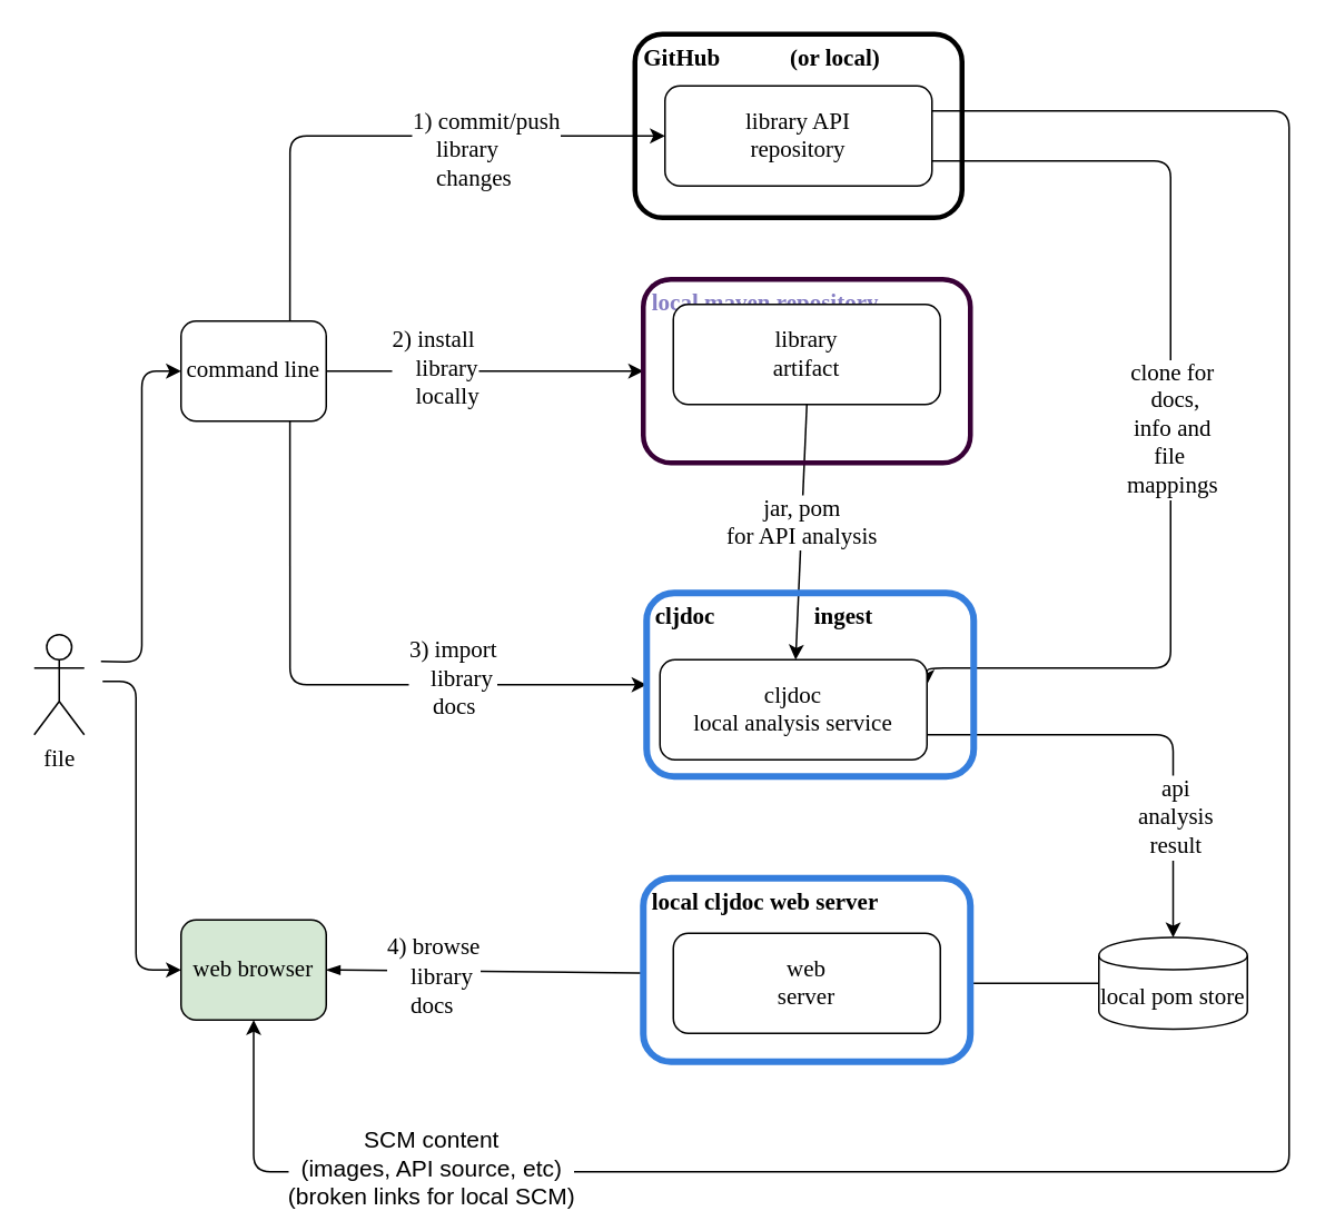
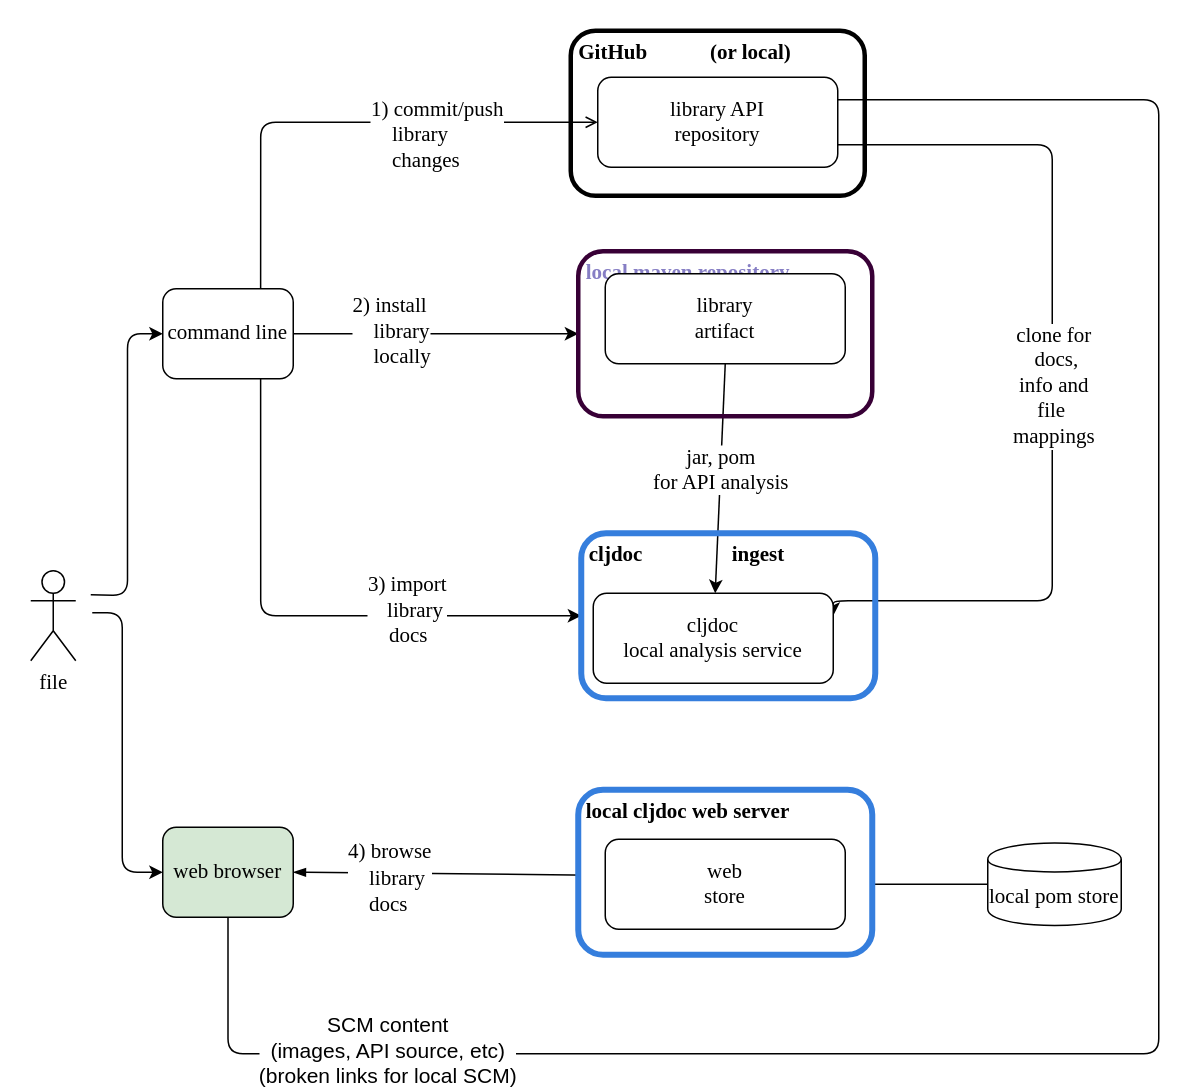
  <mxCell id="0" />
  <mxCell id="1" parent="0" />
  <mxCell id="2" value="file" style="shape=umlActor;verticalLabelPosition=bottom;labelBackgroundColor=#ffffff;verticalAlign=top;html=1;fontFamily=Verdana;fontSize=14;" parent="1" vertex="1"><mxGeometry x="20" y="380" width="30" height="60" as="geometry" /></mxCell>
  <mxCell id="3" value="" style="endArrow=classic;html=1;entryX=0;entryY=0.5;entryDx=0;entryDy=0;fontFamily=Verdana;fontSize=14;exitX=1;exitY=0.5;exitDx=0;exitDy=0;" parent="1" source="18" target="24" edge="1"><mxGeometry width="50" height="50" relative="1" as="geometry"><mxPoint x="260" y="252" as="sourcePoint" /><mxPoint x="86" y="565" as="targetPoint" /></mxGeometry></mxCell>
  <mxCell id="4" value="2) install&lt;br&gt;&amp;nbsp; &amp;nbsp; library&lt;br&gt;&amp;nbsp; &amp;nbsp; locally" style="text;html=1;resizable=0;points=[];align=left;verticalAlign=middle;labelBackgroundColor=#ffffff;fontFamily=Verdana;fontSize=14;" parent="3" vertex="1" connectable="0"><mxGeometry x="-0.267" y="-1" relative="1" as="geometry"><mxPoint x="-32.01" y="-2.26" as="offset" /></mxGeometry></mxCell>
  <mxCell id="5" value="" style="endArrow=classic;html=1;exitX=0.5;exitY=1;exitDx=0;exitDy=0;fontFamily=Verdana;fontSize=14;" parent="1" source="25" target="32" edge="1"><mxGeometry width="50" height="50" relative="1" as="geometry"><mxPoint x="-146.14" y="608" as="sourcePoint" /><mxPoint x="-96.14" y="558" as="targetPoint" /></mxGeometry></mxCell>
  <mxCell id="6" value="&lt;font face=&quot;Verdana&quot; style=&quot;font-size: 14px&quot;&gt;jar, pom&lt;br&gt;for API analysis&lt;/font&gt;" style="edgeLabel;html=1;align=center;verticalAlign=middle;resizable=0;points=[];" parent="5" vertex="1" connectable="0"><mxGeometry x="-0.07" relative="1" as="geometry"><mxPoint as="offset" /></mxGeometry></mxCell>
  <mxCell id="7" value="" style="endArrow=classic;html=1;fontFamily=Verdana;fontSize=14;entryX=-0.008;entryY=0.4;entryDx=0;entryDy=0;entryPerimeter=0;startArrow=blockThin;startFill=1;exitX=1;exitY=0.5;exitDx=0;exitDy=0;" parent="1" source="19" target="35" edge="1"><mxGeometry width="50" height="50" relative="1" as="geometry"><mxPoint x="76" y="547" as="sourcePoint" /><mxPoint x="76" y="635" as="targetPoint" /></mxGeometry></mxCell>
  <mxCell id="8" value="local pom store" style="shape=cylinder;whiteSpace=wrap;html=1;boundedLbl=1;backgroundOutline=1;fontFamily=Verdana;fontSize=14;" parent="1" vertex="1"><mxGeometry x="658" y="561.5" width="89" height="55" as="geometry" /></mxCell>
  <mxCell id="9" value="" style="endArrow=classic;html=1;fontFamily=Verdana;fontSize=14;exitX=0;exitY=0.5;exitDx=0;exitDy=0;entryX=1;entryY=0.5;entryDx=0;entryDy=0;" parent="1" source="8" target="35" edge="1"><mxGeometry width="50" height="50" relative="1" as="geometry"><mxPoint x="-63.14" y="819" as="sourcePoint" /><mxPoint x="-13.14" y="769" as="targetPoint" /></mxGeometry></mxCell>
- <mxCell id="10" value="" style="endArrow=classic;html=1;fontFamily=Verdana;fontSize=14;exitX=1;exitY=0.25;exitDx=0;exitDy=0;entryX=0.5;entryY=1;entryDx=0;entryDy=0;edgeStyle=orthogonalEdgeStyle;" parent="1" source="30" target="19" edge="1"><mxGeometry width="50" height="50" relative="1" as="geometry"><mxPoint x="26" y="875" as="sourcePoint" /><mxPoint x="76" y="565" as="targetPoint" /><Array as="points"><mxPoint x="772" y="66" /><mxPoint x="772" y="702" /><mxPoint x="152" y="702" /></Array></mxGeometry></mxCell>
+ <mxCell id="10" value="" style="endArrow=none;html=1;fontFamily=Verdana;fontSize=14;exitX=1;exitY=0.25;exitDx=0;exitDy=0;entryX=0.5;entryY=1;entryDx=0;entryDy=0;edgeStyle=orthogonalEdgeStyle;" parent="1" source="30" target="19" edge="1"><mxGeometry width="50" height="50" relative="1" as="geometry"><mxPoint x="26" y="875" as="sourcePoint" /><mxPoint x="76" y="565" as="targetPoint" /><Array as="points"><mxPoint x="772" y="66" /><mxPoint x="772" y="702" /><mxPoint x="152" y="702" /></Array></mxGeometry></mxCell>
  <mxCell id="11" value="&lt;font style=&quot;font-size: 14px&quot;&gt;SCM content&lt;br&gt;(images, API source, etc)&lt;br&gt;(broken links for local SCM)&lt;br&gt;&lt;/font&gt;" style="edgeLabel;html=1;align=center;verticalAlign=middle;resizable=0;points=[];" parent="10" vertex="1" connectable="0"><mxGeometry x="0.105" y="-1" relative="1" as="geometry"><mxPoint x="-502" y="-2" as="offset" /></mxGeometry></mxCell>
  <mxCell id="12" value="" style="endArrow=classic;html=1;exitX=1;exitY=0.75;exitDx=0;exitDy=0;entryX=1;entryY=0.25;entryDx=0;entryDy=0;edgeStyle=orthogonalEdgeStyle;" parent="1" source="30" target="32" edge="1"><mxGeometry width="50" height="50" relative="1" as="geometry"><mxPoint x="-156.14" y="868" as="sourcePoint" /><mxPoint x="433.86" y="575.5" as="targetPoint" /><Array as="points"><mxPoint x="701" y="96" /><mxPoint x="701" y="400" /></Array></mxGeometry></mxCell>
  <mxCell id="13" value="&lt;span style=&quot;font-family: &amp;quot;verdana&amp;quot; ; font-size: 14px ; text-align: left&quot;&gt;clone for&lt;br&gt;&amp;nbsp;&lt;/span&gt;&lt;span style=&quot;font-family: &amp;quot;verdana&amp;quot; ; font-size: 14px ; text-align: left&quot;&gt;docs, &lt;br&gt;info&amp;nbsp;&lt;/span&gt;&lt;span style=&quot;font-family: &amp;quot;verdana&amp;quot; ; font-size: 14px ; text-align: left&quot;&gt;and&lt;br&gt;file&amp;nbsp;&lt;br&gt;&lt;/span&gt;&lt;span style=&quot;font-family: &amp;quot;verdana&amp;quot; ; font-size: 14px ; text-align: left&quot;&gt;mappings&lt;/span&gt;" style="edgeLabel;html=1;align=center;verticalAlign=middle;resizable=0;points=[];" parent="12" vertex="1" connectable="0"><mxGeometry x="0.061" y="-1" relative="1" as="geometry"><mxPoint x="1" y="-17" as="offset" /></mxGeometry></mxCell>
- <mxCell id="14" style="orthogonalLoop=1;jettySize=auto;html=1;exitX=1;exitY=0.75;exitDx=0;exitDy=0;elbow=vertical;edgeStyle=orthogonalEdgeStyle;rounded=1;" parent="1" source="32" target="8" edge="1"><mxGeometry relative="1" as="geometry" /></mxCell>
- <mxCell id="15" value="&lt;span style=&quot;font-family: &amp;#34;verdana&amp;#34; ; font-size: 14px ; text-align: left&quot;&gt;api&lt;/span&gt;&lt;br style=&quot;font-family: &amp;#34;verdana&amp;#34; ; font-size: 14px ; text-align: left&quot;&gt;&lt;span style=&quot;font-family: &amp;#34;verdana&amp;#34; ; font-size: 14px ; text-align: left&quot;&gt;analysis&lt;/span&gt;&lt;br style=&quot;font-family: &amp;#34;verdana&amp;#34; ; font-size: 14px ; text-align: left&quot;&gt;&lt;span style=&quot;font-family: &amp;#34;verdana&amp;#34; ; font-size: 14px ; text-align: left&quot;&gt;result&lt;/span&gt;" style="edgeLabel;html=1;align=center;verticalAlign=middle;resizable=0;points=[];" parent="14" vertex="1" connectable="0"><mxGeometry x="0.095" y="-1" relative="1" as="geometry"><mxPoint x="1" y="48.5" as="offset" /></mxGeometry></mxCell>
  <mxCell id="16" value="" style="endArrow=classic;html=1;entryX=0;entryY=0.5;entryDx=0;entryDy=0;exitX=0.75;exitY=1;exitDx=0;exitDy=0;edgeStyle=orthogonalEdgeStyle;" parent="1" source="18" target="31" edge="1"><mxGeometry width="50" height="50" relative="1" as="geometry"><mxPoint x="265" y="332" as="sourcePoint" /><mxPoint x="446" y="370" as="targetPoint" /></mxGeometry></mxCell>
  <mxCell id="17" value="&lt;font face=&quot;Verdana&quot;&gt;&lt;span style=&quot;font-size: 14px&quot;&gt;3) import &lt;/span&gt;&lt;br&gt;&lt;span style=&quot;font-size: 14px&quot;&gt;&amp;nbsp; &amp;nbsp;library&lt;/span&gt;&lt;br&gt;&lt;div style=&quot;text-align: left&quot;&gt;&lt;span style=&quot;font-size: 14px&quot;&gt;&amp;nbsp; &amp;nbsp; docs&lt;/span&gt;&lt;/div&gt;&lt;/font&gt;" style="edgeLabel;html=1;align=center;verticalAlign=middle;resizable=0;points=[];" parent="16" vertex="1" connectable="0"><mxGeometry x="-0.179" relative="1" as="geometry"><mxPoint x="97.7" y="2" as="offset" /></mxGeometry></mxCell>
  <mxCell id="18" value="command line" style="rounded=1;whiteSpace=wrap;html=1;fontFamily=Verdana;fontSize=14;" parent="1" vertex="1"><mxGeometry x="108" y="192" width="87" height="60" as="geometry" /></mxCell>
  <mxCell id="19" value="web browser" style="rounded=1;whiteSpace=wrap;html=1;fontFamily=Verdana;fontSize=14;fillColor=#d5e8d4;" parent="1" vertex="1"><mxGeometry x="108" y="551" width="87" height="60" as="geometry" /></mxCell>
  <mxCell id="20" value="" style="endArrow=classic;html=1;entryX=0;entryY=0.5;entryDx=0;entryDy=0;edgeStyle=orthogonalEdgeStyle;" parent="1" target="19" edge="1"><mxGeometry width="50" height="50" relative="1" as="geometry"><mxPoint x="61" y="408" as="sourcePoint" /><mxPoint x="140" y="475" as="targetPoint" /><Array as="points"><mxPoint x="81" y="408" /><mxPoint x="81" y="581" /></Array></mxGeometry></mxCell>
  <mxCell id="21" value="&lt;font style=&quot;font-size: 14px&quot;&gt;&lt;span style=&quot;font-family: &amp;#34;verdana&amp;#34;&quot;&gt;4) browse&lt;/span&gt;&lt;br&gt;&lt;span style=&quot;font-family: &amp;#34;verdana&amp;#34;&quot;&gt;&amp;nbsp; &amp;nbsp; library&lt;/span&gt;&lt;br&gt;&lt;span style=&quot;font-family: &amp;#34;verdana&amp;#34;&quot;&gt;&amp;nbsp; &amp;nbsp; docs&lt;/span&gt;&lt;/font&gt;" style="edgeLabel;html=1;align=left;verticalAlign=middle;resizable=0;points=[];" parent="20" vertex="1" connectable="0"><mxGeometry x="0.281" y="1" relative="1" as="geometry"><mxPoint x="148" y="55" as="offset" /></mxGeometry></mxCell>
  <mxCell id="22" value="" style="endArrow=classic;html=1;entryX=0;entryY=0.5;entryDx=0;entryDy=0;edgeStyle=orthogonalEdgeStyle;" parent="1" target="18" edge="1"><mxGeometry width="50" height="50" relative="1" as="geometry"><mxPoint x="60" y="396" as="sourcePoint" /><mxPoint x="128" y="264" as="targetPoint" /></mxGeometry></mxCell>
  <mxCell id="23" value="" style="group" parent="1" vertex="1" connectable="0"><mxGeometry x="385" y="167" width="196" height="110" as="geometry" /></mxCell>
  <mxCell id="24" value="&lt;font color=&quot;#867ec4&quot;&gt;&lt;b&gt;&amp;nbsp;local maven repository&lt;/b&gt;&lt;/font&gt;" style="rounded=1;whiteSpace=wrap;html=1;align=left;horizontal=1;verticalAlign=top;fontFamily=Verdana;fontSize=14;fillColor=none;strokeWidth=3;strokeColor=#380036;" parent="23" vertex="1"><mxGeometry width="196" height="110" as="geometry" /></mxCell>
  <mxCell id="25" value="library&lt;br style=&quot;font-size: 14px&quot;&gt;artifact" style="rounded=1;whiteSpace=wrap;html=1;fontFamily=Verdana;fontSize=14;" parent="23" vertex="1"><mxGeometry x="18" y="15" width="160" height="60" as="geometry" /></mxCell>
- <mxCell id="26" value="" style="endArrow=classic;html=1;exitX=0.75;exitY=0;exitDx=0;exitDy=0;entryX=0;entryY=0.5;entryDx=0;entryDy=0;edgeStyle=orthogonalEdgeStyle;" parent="1" source="18" target="30" edge="1"><mxGeometry width="50" height="50" relative="1" as="geometry"><mxPoint x="396" y="492" as="sourcePoint" /><mxPoint x="446" y="442" as="targetPoint" /></mxGeometry></mxCell>
+ <mxCell id="26" value="" style="endArrow=open;html=1;exitX=0.75;exitY=0;exitDx=0;exitDy=0;entryX=0;entryY=0.5;entryDx=0;entryDy=0;edgeStyle=orthogonalEdgeStyle;" parent="1" source="18" target="30" edge="1"><mxGeometry width="50" height="50" relative="1" as="geometry"><mxPoint x="396" y="492" as="sourcePoint" /><mxPoint x="446" y="442" as="targetPoint" /></mxGeometry></mxCell>
  <mxCell id="27" value="&lt;span style=&quot;font-family: &amp;#34;verdana&amp;#34; ; font-size: 14px&quot;&gt;1) commit/push&lt;br&gt;&lt;div style=&quot;text-align: left&quot;&gt;&amp;nbsp; &amp;nbsp; library&lt;/div&gt;&lt;div style=&quot;text-align: left&quot;&gt;&amp;nbsp; &amp;nbsp; changes&lt;/div&gt;&lt;/span&gt;" style="edgeLabel;html=1;align=center;verticalAlign=middle;resizable=0;points=[];" parent="26" vertex="1" connectable="0"><mxGeometry x="0.028" relative="1" as="geometry"><mxPoint x="55.7" y="8.0" as="offset" /></mxGeometry></mxCell>
  <mxCell id="28" value="" style="group" parent="1" vertex="1" connectable="0"><mxGeometry x="380" y="20" width="196" height="110" as="geometry" /></mxCell>
  <mxCell id="29" value="&amp;nbsp;&lt;b&gt;GitHub&amp;nbsp; &amp;nbsp; &amp;nbsp; &amp;nbsp; &amp;nbsp; &amp;nbsp; (or local)&lt;/b&gt;" style="rounded=1;whiteSpace=wrap;html=1;align=left;horizontal=1;verticalAlign=top;fontFamily=Verdana;fontSize=14;fillColor=none;strokeWidth=3;" parent="28" vertex="1"><mxGeometry width="196" height="110" as="geometry" /></mxCell>
  <mxCell id="30" value="library API&lt;br&gt;repository" style="rounded=1;whiteSpace=wrap;html=1;fontFamily=Verdana;fontSize=14;" parent="28" vertex="1"><mxGeometry x="18" y="31" width="160" height="60" as="geometry" /></mxCell>
  <mxCell id="31" value="&lt;b&gt;&amp;nbsp;cljdoc&amp;nbsp; &amp;nbsp; &amp;nbsp; &amp;nbsp; &amp;nbsp; &amp;nbsp; &amp;nbsp; &amp;nbsp; &amp;nbsp;ingest&lt;/b&gt;" style="rounded=1;whiteSpace=wrap;html=1;align=left;horizontal=1;verticalAlign=top;fontFamily=Verdana;fontSize=14;strokeWidth=4;strokeColor=#357edd;fillColor=none;" parent="1" vertex="1"><mxGeometry x="387" y="355" width="196" height="110" as="geometry" /></mxCell>
  <mxCell id="32" value="cljdoc&lt;br style=&quot;font-size: 14px&quot;&gt;local analysis service" style="rounded=1;whiteSpace=wrap;html=1;fontFamily=Verdana;fontSize=14;" parent="1" vertex="1"><mxGeometry x="395" y="395" width="160" height="60" as="geometry" /></mxCell>
  <mxCell id="33" value="" style="group" parent="1" vertex="1" connectable="0"><mxGeometry x="385" y="526" width="196" height="110" as="geometry" /></mxCell>
  <mxCell id="34" value="&lt;b&gt;&amp;nbsp;local cljdoc web server&lt;/b&gt;" style="rounded=1;whiteSpace=wrap;html=1;align=left;horizontal=1;verticalAlign=top;fontFamily=Verdana;fontSize=14;strokeColor=#357edd;strokeWidth=4;" parent="33" vertex="1"><mxGeometry width="196" height="110" as="geometry" /></mxCell>
- <mxCell id="35" value="web&lt;br&gt;server" style="rounded=1;whiteSpace=wrap;html=1;fontFamily=Verdana;fontSize=14;" parent="33" vertex="1"><mxGeometry x="18" y="33" width="160" height="60" as="geometry" /></mxCell>
+ <mxCell id="35" value="web&lt;br&gt;store" style="rounded=1;whiteSpace=wrap;html=1;fontFamily=Verdana;fontSize=14;" parent="33" vertex="1"><mxGeometry x="18" y="33" width="160" height="60" as="geometry" /></mxCell>
